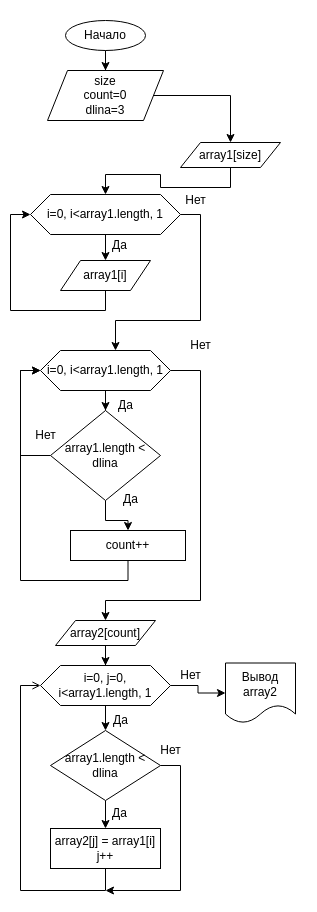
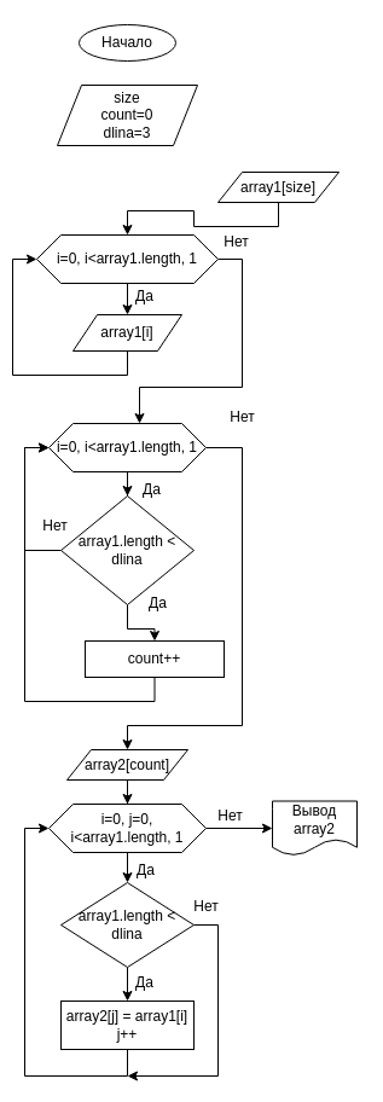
  <mxCell id="0" />
  <mxCell id="1" parent="0" />
- <mxCell id="2" value="" style="edgeStyle=orthogonalEdgeStyle;rounded=0;orthogonalLoop=1;jettySize=auto;html=1;" parent="1" source="3" target="5" edge="1"><mxGeometry relative="1" as="geometry" /></mxCell>
  <mxCell id="3" value="Начало" style="ellipse;whiteSpace=wrap;html=1;" parent="1" vertex="1"><mxGeometry x="65" y="20" width="80" height="30" as="geometry" /></mxCell>
- <mxCell id="4" value="" style="edgeStyle=orthogonalEdgeStyle;rounded=0;orthogonalLoop=1;jettySize=auto;html=1;" parent="1" source="5" target="7" edge="1"><mxGeometry relative="1" as="geometry" /></mxCell>
  <mxCell id="5" value="size&lt;br&gt;count=0&lt;br&gt;dlina=3" style="shape=parallelogram;perimeter=parallelogramPerimeter;whiteSpace=wrap;html=1;fixedSize=1;" parent="1" vertex="1"><mxGeometry x="47" y="70" width="116" height="50" as="geometry" /></mxCell>
  <mxCell id="6" value="" style="edgeStyle=orthogonalEdgeStyle;rounded=0;orthogonalLoop=1;jettySize=auto;html=1;" parent="1" source="7" target="15" edge="1"><mxGeometry relative="1" as="geometry" /></mxCell>
  <mxCell id="7" value="array1[size]" style="shape=parallelogram;perimeter=parallelogramPerimeter;whiteSpace=wrap;html=1;fixedSize=1;" parent="1" vertex="1"><mxGeometry x="180" y="142" width="100" height="25" as="geometry" /></mxCell>
  <mxCell id="8" value="" style="edgeStyle=orthogonalEdgeStyle;rounded=0;orthogonalLoop=1;jettySize=auto;html=1;" parent="1" source="10" target="20" edge="1"><mxGeometry relative="1" as="geometry" /></mxCell>
  <mxCell id="9" style="edgeStyle=orthogonalEdgeStyle;rounded=0;orthogonalLoop=1;jettySize=auto;html=1;exitX=1;exitY=0.5;exitDx=0;exitDy=0;" parent="1" source="10" target="28" edge="1"><mxGeometry relative="1" as="geometry"><Array as="points"><mxPoint x="200" y="370" /><mxPoint x="200" y="600" /><mxPoint x="105" y="600" /></Array></mxGeometry></mxCell>
  <mxCell id="10" value="i=0, i&amp;lt;array1.length, 1" style="shape=hexagon;perimeter=hexagonPerimeter2;whiteSpace=wrap;html=1;fixedSize=1;" parent="1" vertex="1"><mxGeometry x="40" y="350" width="130" height="40" as="geometry" /></mxCell>
  <mxCell id="11" style="edgeStyle=orthogonalEdgeStyle;rounded=0;orthogonalLoop=1;jettySize=auto;html=1;exitX=0.5;exitY=1;exitDx=0;exitDy=0;entryX=0;entryY=0.5;entryDx=0;entryDy=0;" parent="1" source="12" target="10" edge="1"><mxGeometry relative="1" as="geometry" /></mxCell>
  <mxCell id="12" value="count++" style="whiteSpace=wrap;html=1;" parent="1" vertex="1"><mxGeometry x="70" y="530" width="115" height="30" as="geometry" /></mxCell>
  <mxCell id="13" value="" style="edgeStyle=orthogonalEdgeStyle;rounded=0;orthogonalLoop=1;jettySize=auto;html=1;" parent="1" source="15" target="17" edge="1"><mxGeometry relative="1" as="geometry" /></mxCell>
  <mxCell id="14" style="edgeStyle=orthogonalEdgeStyle;rounded=0;orthogonalLoop=1;jettySize=auto;html=1;exitX=1;exitY=0.5;exitDx=0;exitDy=0;" parent="1" source="15" target="10" edge="1"><mxGeometry relative="1" as="geometry"><Array as="points"><mxPoint x="200" y="214" /><mxPoint x="200" y="320" /><mxPoint x="115" y="320" /></Array></mxGeometry></mxCell>
  <mxCell id="15" value="i=0, i&amp;lt;array1.length, 1" style="shape=hexagon;perimeter=hexagonPerimeter2;whiteSpace=wrap;html=1;fixedSize=1;" parent="1" vertex="1"><mxGeometry x="30" y="194" width="150" height="40" as="geometry" /></mxCell>
  <mxCell id="16" style="edgeStyle=orthogonalEdgeStyle;rounded=0;orthogonalLoop=1;jettySize=auto;html=1;exitX=0.5;exitY=1;exitDx=0;exitDy=0;entryX=0;entryY=0.5;entryDx=0;entryDy=0;" parent="1" source="17" target="15" edge="1"><mxGeometry relative="1" as="geometry" /></mxCell>
  <mxCell id="17" value="array1[i]" style="shape=parallelogram;perimeter=parallelogramPerimeter;whiteSpace=wrap;html=1;fixedSize=1;" parent="1" vertex="1"><mxGeometry x="60" y="260" width="90" height="30" as="geometry" /></mxCell>
  <mxCell id="18" value="" style="edgeStyle=orthogonalEdgeStyle;rounded=0;orthogonalLoop=1;jettySize=auto;html=1;" parent="1" source="20" target="12" edge="1"><mxGeometry relative="1" as="geometry" /></mxCell>
  <mxCell id="19" style="edgeStyle=orthogonalEdgeStyle;rounded=0;orthogonalLoop=1;jettySize=auto;html=1;exitX=0;exitY=0.5;exitDx=0;exitDy=0;entryX=0;entryY=0.5;entryDx=0;entryDy=0;" parent="1" source="20" target="10" edge="1"><mxGeometry relative="1" as="geometry" /></mxCell>
  <mxCell id="20" value="array1.length &amp;lt; dlina" style="rhombus;whiteSpace=wrap;html=1;" parent="1" vertex="1"><mxGeometry x="50" y="410" width="110" height="90" as="geometry" /></mxCell>
  <mxCell id="21" value="Да" style="text;html=1;align=center;verticalAlign=middle;resizable=0;points=[];autosize=1;strokeColor=none;fillColor=none;" parent="1" vertex="1"><mxGeometry x="110" y="484" width="40" height="30" as="geometry" /></mxCell>
  <mxCell id="22" value="Да" style="text;html=1;align=center;verticalAlign=middle;resizable=0;points=[];autosize=1;strokeColor=none;fillColor=none;" parent="1" vertex="1"><mxGeometry x="99" y="230" width="40" height="30" as="geometry" /></mxCell>
  <mxCell id="23" value="Нет" style="text;html=1;align=center;verticalAlign=middle;resizable=0;points=[];autosize=1;strokeColor=none;fillColor=none;" parent="1" vertex="1"><mxGeometry x="175" y="185" width="40" height="30" as="geometry" /></mxCell>
  <mxCell id="24" value="Нет" style="text;html=1;align=center;verticalAlign=middle;resizable=0;points=[];autosize=1;strokeColor=none;fillColor=none;" parent="1" vertex="1"><mxGeometry x="25" y="420" width="40" height="30" as="geometry" /></mxCell>
  <mxCell id="25" value="Нет" style="text;html=1;align=center;verticalAlign=middle;resizable=0;points=[];autosize=1;strokeColor=none;fillColor=none;" parent="1" vertex="1"><mxGeometry x="180" y="330" width="40" height="30" as="geometry" /></mxCell>
  <mxCell id="26" value="Да" style="text;html=1;align=center;verticalAlign=middle;resizable=0;points=[];autosize=1;strokeColor=none;fillColor=none;" parent="1" vertex="1"><mxGeometry x="105" y="390" width="40" height="30" as="geometry" /></mxCell>
  <mxCell id="27" value="" style="edgeStyle=orthogonalEdgeStyle;rounded=0;orthogonalLoop=1;jettySize=auto;html=1;" parent="1" source="28" target="31" edge="1"><mxGeometry relative="1" as="geometry" /></mxCell>
  <mxCell id="28" value="array2[count]" style="shape=parallelogram;perimeter=parallelogramPerimeter;whiteSpace=wrap;html=1;fixedSize=1;" parent="1" vertex="1"><mxGeometry x="55" y="620" width="100" height="25" as="geometry" /></mxCell>
  <mxCell id="29" value="" style="edgeStyle=orthogonalEdgeStyle;rounded=0;orthogonalLoop=1;jettySize=auto;html=1;entryX=0.5;entryY=0;entryDx=0;entryDy=0;" parent="1" source="31" target="34" edge="1"><mxGeometry relative="1" as="geometry"><mxPoint x="105" y="732" as="targetPoint" /></mxGeometry></mxCell>
  <mxCell id="30" value="" style="edgeStyle=orthogonalEdgeStyle;rounded=0;orthogonalLoop=1;jettySize=auto;html=1;" parent="1" source="31" target="37" edge="1"><mxGeometry relative="1" as="geometry" /></mxCell>
  <mxCell id="31" value="i=0, j=0, i&amp;lt;array1.length, 1" style="shape=hexagon;perimeter=hexagonPerimeter2;whiteSpace=wrap;html=1;fixedSize=1;" parent="1" vertex="1"><mxGeometry x="40" y="665" width="130" height="40" as="geometry" /></mxCell>
  <mxCell id="32" value="" style="edgeStyle=orthogonalEdgeStyle;rounded=0;orthogonalLoop=1;jettySize=auto;html=1;" parent="1" source="34" target="36" edge="1"><mxGeometry relative="1" as="geometry" /></mxCell>
  <mxCell id="33" style="edgeStyle=orthogonalEdgeStyle;rounded=0;orthogonalLoop=1;jettySize=auto;html=1;exitX=1;exitY=0.5;exitDx=0;exitDy=0;" edge="1" parent="1" source="34"><mxGeometry relative="1" as="geometry"><mxPoint x="105" y="890" as="targetPoint" /><Array as="points"><mxPoint x="180" y="765" /><mxPoint x="180" y="890" /></Array></mxGeometry></mxCell>
  <mxCell id="34" value="array1.length &amp;lt; dlina" style="rhombus;whiteSpace=wrap;html=1;" parent="1" vertex="1"><mxGeometry x="50" y="730" width="110" height="70" as="geometry" /></mxCell>
- <mxCell id="35" value="" style="edgeStyle=orthogonalEdgeStyle;rounded=0;orthogonalLoop=1;jettySize=auto;html=1;entryX=0;entryY=0.5;entryDx=0;entryDy=0;endArrow=open;" parent="1" source="36" target="31" edge="1"><mxGeometry relative="1" as="geometry"><mxPoint x="105" y="908" as="targetPoint" /><Array as="points"><mxPoint x="105" y="890" /><mxPoint x="20" y="890" /><mxPoint x="20" y="685" /></Array></mxGeometry></mxCell>
+ <mxCell id="35" value="" style="edgeStyle=orthogonalEdgeStyle;rounded=0;orthogonalLoop=1;jettySize=auto;html=1;entryX=0;entryY=0.5;entryDx=0;entryDy=0;" parent="1" source="36" target="31" edge="1"><mxGeometry relative="1" as="geometry"><mxPoint x="105" y="908" as="targetPoint" /><Array as="points"><mxPoint x="105" y="890" /><mxPoint x="20" y="890" /><mxPoint x="20" y="685" /></Array></mxGeometry></mxCell>
  <mxCell id="36" value="array2[j] = array1[i]&lt;br&gt;j++" style="whiteSpace=wrap;html=1;" parent="1" vertex="1"><mxGeometry x="50" y="828" width="110" height="40" as="geometry" /></mxCell>
- <mxCell id="37" value="Вывод array2" style="shape=document;whiteSpace=wrap;html=1;boundedLbl=1;" parent="1" vertex="1"><mxGeometry x="225" y="662.5" width="70" height="60" as="geometry" /></mxCell>
+ <mxCell id="37" value="Вывод array2" style="shape=document;whiteSpace=wrap;html=1;boundedLbl=1;" parent="1" vertex="1"><mxGeometry x="225" y="662.5" width="70" height="45" as="geometry" /></mxCell>
  <mxCell id="38" value="Да" style="text;html=1;align=center;verticalAlign=middle;resizable=0;points=[];autosize=1;strokeColor=none;fillColor=none;" parent="1" vertex="1"><mxGeometry x="100" y="705" width="40" height="30" as="geometry" /></mxCell>
  <mxCell id="39" value="Да" style="text;html=1;align=center;verticalAlign=middle;resizable=0;points=[];autosize=1;strokeColor=none;fillColor=none;" parent="1" vertex="1"><mxGeometry x="99" y="798" width="40" height="30" as="geometry" /></mxCell>
  <mxCell id="40" value="Нет" style="text;html=1;align=center;verticalAlign=middle;resizable=0;points=[];autosize=1;strokeColor=none;fillColor=none;" parent="1" vertex="1"><mxGeometry x="150" y="735" width="40" height="30" as="geometry" /></mxCell>
  <mxCell id="41" value="Нет" style="text;html=1;align=center;verticalAlign=middle;resizable=0;points=[];autosize=1;strokeColor=none;fillColor=none;" parent="1" vertex="1"><mxGeometry x="170" y="660" width="40" height="30" as="geometry" /></mxCell>
